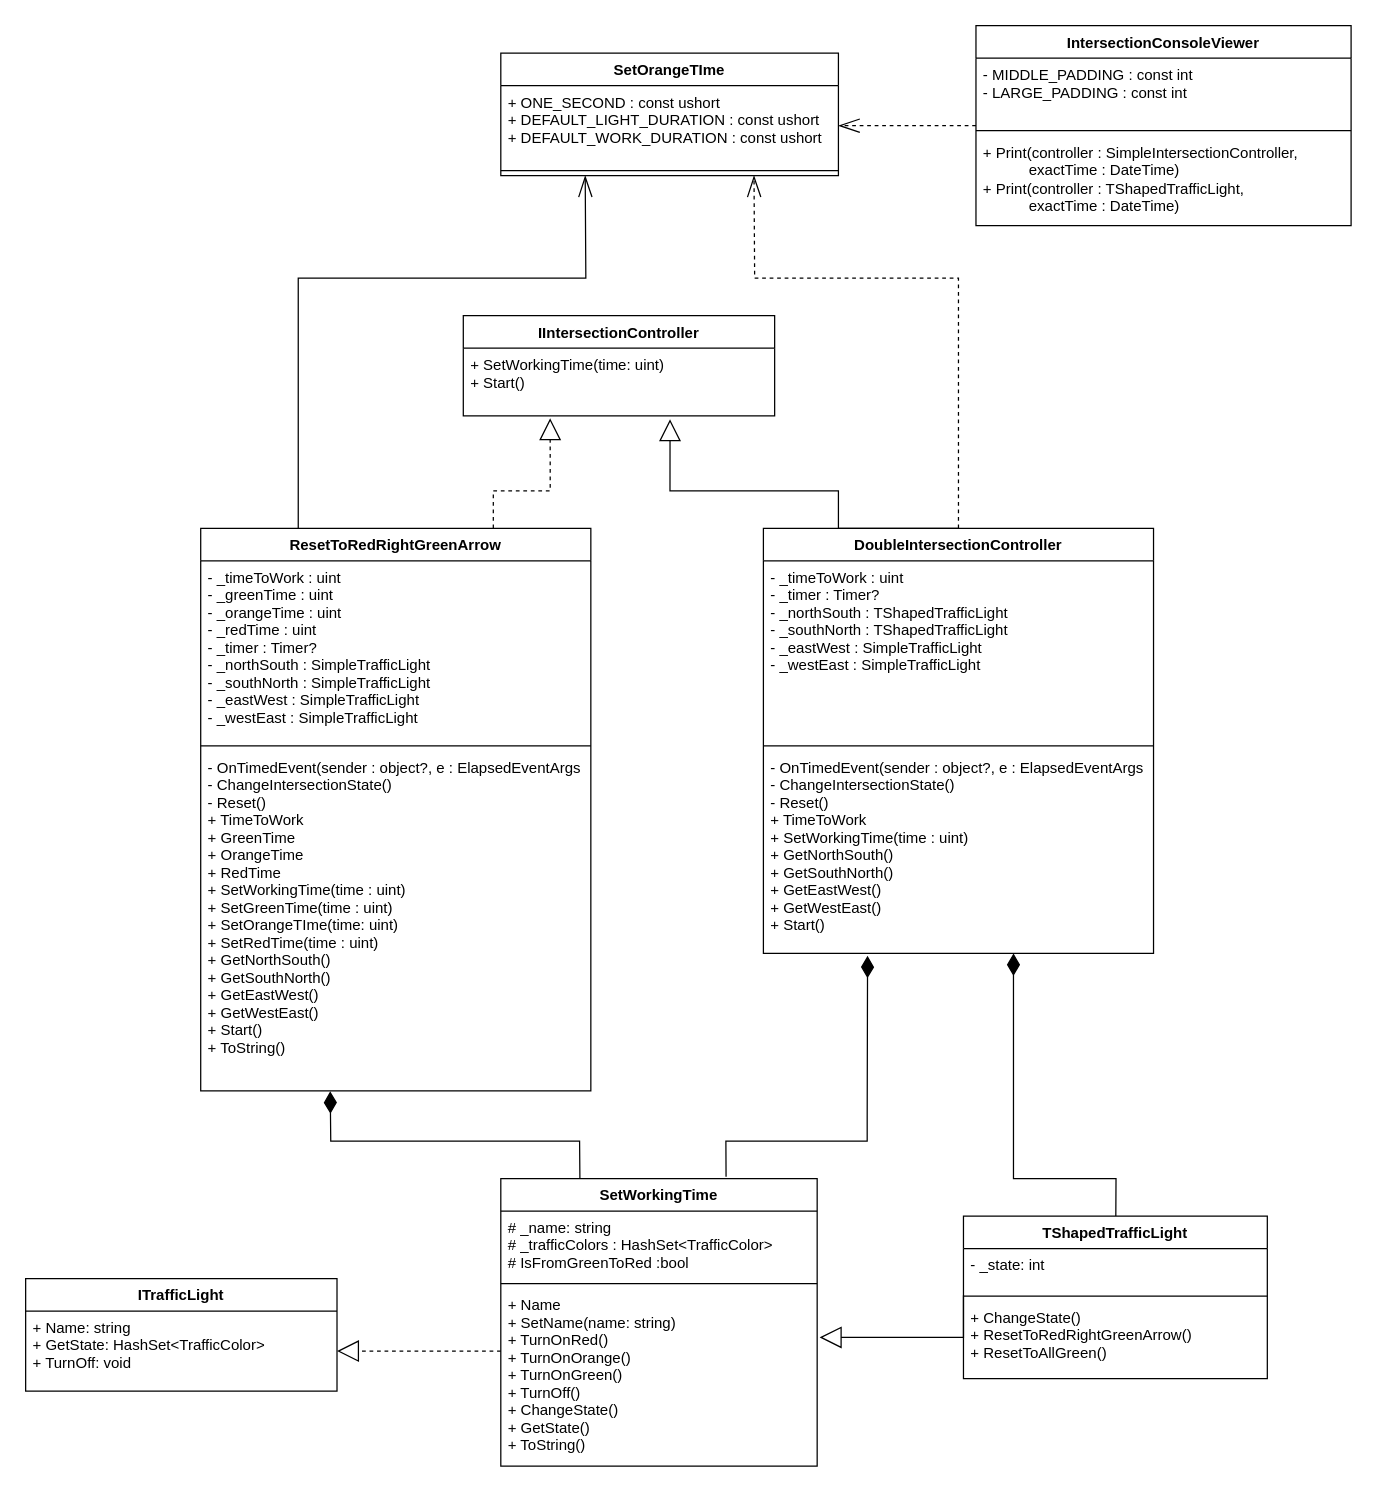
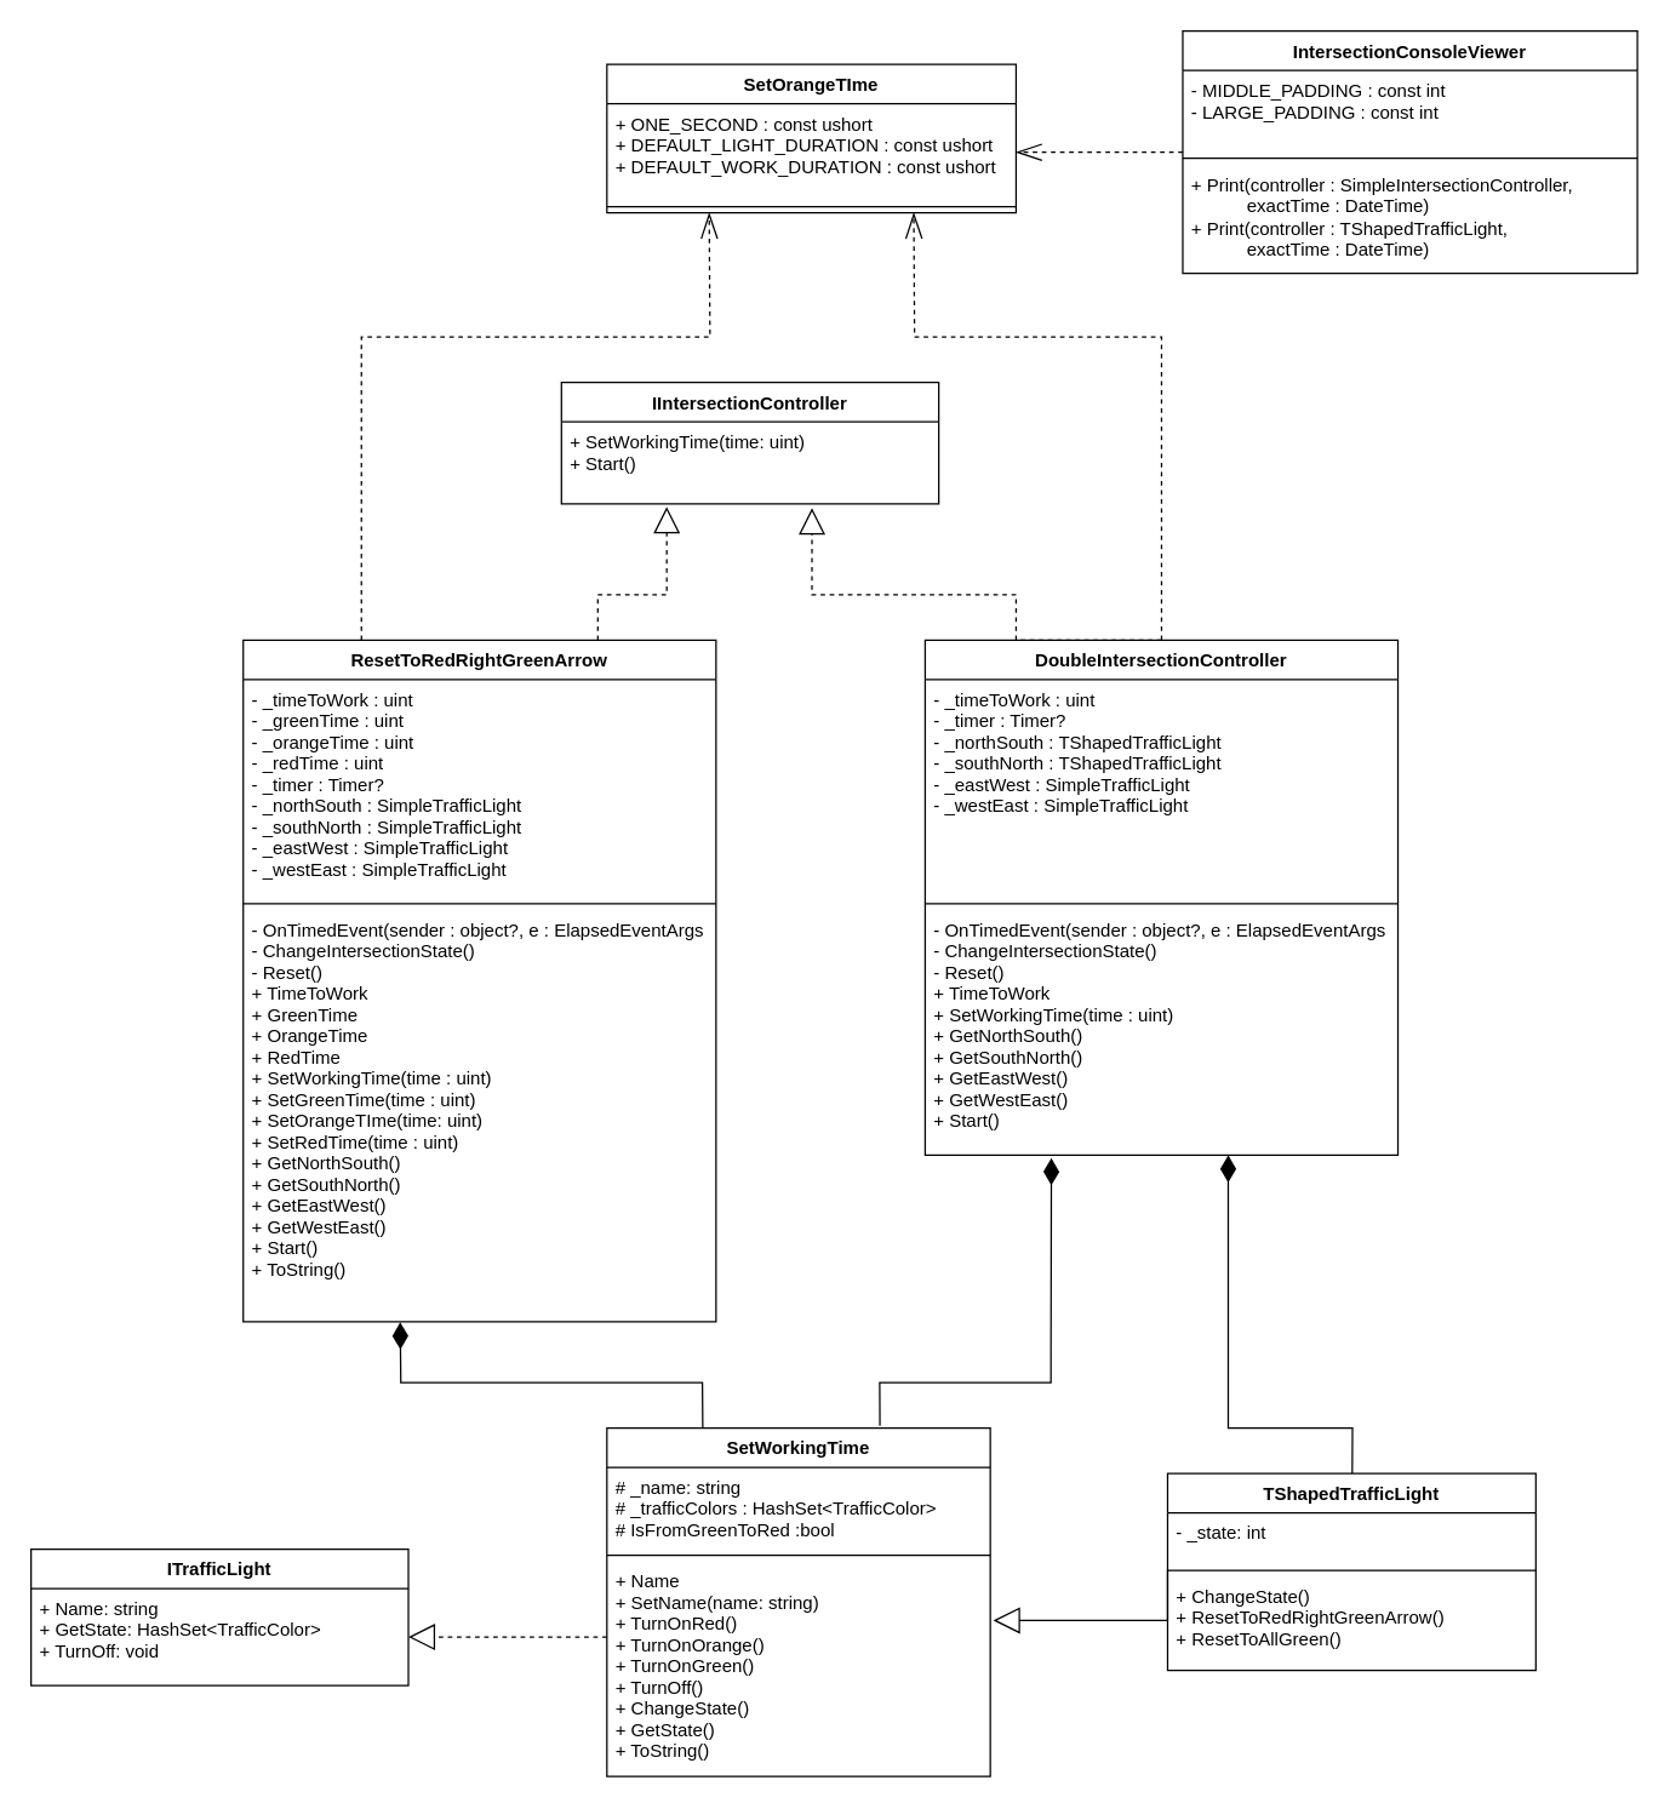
  <mxCell id="0" />
  <mxCell id="1" parent="0" />
  <mxCell id="2" style="edgeStyle=orthogonalEdgeStyle;rounded=0;orthogonalLoop=1;jettySize=auto;html=1;entryX=1;entryY=0.5;entryDx=0;entryDy=0;endArrow=block;endFill=0;dashed=1;strokeWidth=1;endSize=15;" edge="1" parent="1" source="5" target="10"><mxGeometry relative="1" as="geometry"><Array as="points"><mxPoint x="340" y="1080" /><mxPoint x="340" y="1080" /></Array></mxGeometry></mxCell>
  <mxCell id="3" style="edgeStyle=none;rounded=0;orthogonalLoop=1;jettySize=auto;html=1;entryX=0.332;entryY=1.001;entryDx=0;entryDy=0;entryPerimeter=0;endArrow=diamondThin;endFill=1;endSize=15;strokeWidth=1;exitX=0.25;exitY=0;exitDx=0;exitDy=0;" edge="1" parent="1" source="5" target="24"><mxGeometry relative="1" as="geometry"><Array as="points"><mxPoint x="463" y="912" /><mxPoint x="430" y="912" /><mxPoint x="264" y="912" /></Array></mxGeometry></mxCell>
  <mxCell id="4" style="edgeStyle=none;rounded=0;orthogonalLoop=1;jettySize=auto;html=1;entryX=0.267;entryY=1.012;entryDx=0;entryDy=0;entryPerimeter=0;endArrow=diamondThin;endFill=1;endSize=15;strokeWidth=1;exitX=0.712;exitY=-0.006;exitDx=0;exitDy=0;exitPerimeter=0;" edge="1" parent="1" source="5" target="30"><mxGeometry relative="1" as="geometry"><mxPoint x="560" y="912" as="sourcePoint" /><Array as="points"><mxPoint x="580" y="912" /><mxPoint x="600" y="912" /><mxPoint x="693" y="912" /><mxPoint x="693" y="892" /></Array></mxGeometry></mxCell>
  <mxCell id="5" value="SetWorkingTime" style="swimlane;fontStyle=1;align=center;verticalAlign=top;childLayout=stackLayout;horizontal=1;startSize=26;horizontalStack=0;resizeParent=1;resizeParentMax=0;resizeLast=0;collapsible=1;marginBottom=0;" vertex="1" parent="1"><mxGeometry x="400" y="942" width="253" height="230" as="geometry" /></mxCell>
  <mxCell id="6" value="# _name: string&#10;# _trafficColors : HashSet&lt;TrafficColor&gt;&#10;# IsFromGreenToRed :bool" style="text;strokeColor=none;fillColor=none;align=left;verticalAlign=top;spacingLeft=4;spacingRight=4;overflow=hidden;rotatable=0;points=[[0,0.5],[1,0.5]];portConstraint=eastwest;" vertex="1" parent="5"><mxGeometry y="26" width="253" height="54" as="geometry" /></mxCell>
  <mxCell id="7" value="" style="line;strokeWidth=1;fillColor=none;align=left;verticalAlign=middle;spacingTop=-1;spacingLeft=3;spacingRight=3;rotatable=0;labelPosition=right;points=[];portConstraint=eastwest;" vertex="1" parent="5"><mxGeometry y="80" width="253" height="8" as="geometry" /></mxCell>
  <mxCell id="8" value="+ Name&#10;+ SetName(name: string)&#10;+ TurnOnRed()&#10;+ TurnOnOrange()&#10;+ TurnOnGreen()&#10;+ TurnOff()&#10;+ ChangeState()&#10;+ GetState()&#10;+ ToString()" style="text;strokeColor=none;fillColor=none;align=left;verticalAlign=top;spacingLeft=4;spacingRight=4;overflow=hidden;rotatable=0;points=[[0,0.5],[1,0.5]];portConstraint=eastwest;" vertex="1" parent="5"><mxGeometry y="88" width="253" height="142" as="geometry" /></mxCell>
  <mxCell id="9" value="ITrafficLight" style="swimlane;fontStyle=1;align=center;verticalAlign=top;childLayout=stackLayout;horizontal=1;startSize=26;horizontalStack=0;resizeParent=1;resizeParentMax=0;resizeLast=0;collapsible=1;marginBottom=0;" vertex="1" parent="1"><mxGeometry x="20" y="1022" width="249" height="90" as="geometry" /></mxCell>
  <mxCell id="10" value="+ Name: string&#10;+ GetState: HashSet&lt;TrafficColor&gt;&#10;+ TurnOff: void" style="text;strokeColor=none;fillColor=none;align=left;verticalAlign=top;spacingLeft=4;spacingRight=4;overflow=hidden;rotatable=0;points=[[0,0.5],[1,0.5]];portConstraint=eastwest;" vertex="1" parent="9"><mxGeometry y="26" width="249" height="64" as="geometry" /></mxCell>
  <mxCell id="11" style="edgeStyle=orthogonalEdgeStyle;rounded=0;orthogonalLoop=1;jettySize=auto;html=1;endArrow=block;endFill=0;endSize=15;strokeWidth=1;entryX=1.008;entryY=0.275;entryDx=0;entryDy=0;exitX=0;exitY=1.099;exitDx=0;exitDy=0;exitPerimeter=0;entryPerimeter=0;" edge="1" parent="1" source="14" target="8"><mxGeometry relative="1" as="geometry"><mxPoint x="186.5" y="1372" as="targetPoint" /><mxPoint x="800" y="1075" as="sourcePoint" /><Array as="points"><mxPoint x="770" y="1069" /></Array></mxGeometry></mxCell>
  <mxCell id="12" style="edgeStyle=none;rounded=0;orthogonalLoop=1;jettySize=auto;html=1;entryX=0.641;entryY=1;entryDx=0;entryDy=0;entryPerimeter=0;endArrow=diamondThin;endFill=1;endSize=15;strokeWidth=1;" edge="1" parent="1" source="13" target="30"><mxGeometry relative="1" as="geometry"><Array as="points"><mxPoint x="892" y="942" /><mxPoint x="810" y="942" /></Array></mxGeometry></mxCell>
  <mxCell id="13" value="TShapedTrafficLight" style="swimlane;fontStyle=1;align=center;verticalAlign=top;childLayout=stackLayout;horizontal=1;startSize=26;horizontalStack=0;resizeParent=1;resizeParentMax=0;resizeLast=0;collapsible=1;marginBottom=0;" vertex="1" parent="1"><mxGeometry x="770" y="972" width="243" height="130" as="geometry" /></mxCell>
  <mxCell id="14" value="- _state: int" style="text;strokeColor=none;fillColor=none;align=left;verticalAlign=top;spacingLeft=4;spacingRight=4;overflow=hidden;rotatable=0;points=[[0,0.5],[1,0.5]];portConstraint=eastwest;" vertex="1" parent="13"><mxGeometry y="26" width="243" height="34" as="geometry" /></mxCell>
  <mxCell id="15" value="" style="line;strokeWidth=1;fillColor=none;align=left;verticalAlign=middle;spacingTop=-1;spacingLeft=3;spacingRight=3;rotatable=0;labelPosition=right;points=[];portConstraint=eastwest;" vertex="1" parent="13"><mxGeometry y="60" width="243" height="8" as="geometry" /></mxCell>
  <mxCell id="16" value="+ ChangeState()&#10;+ ResetToRedRightGreenArrow()&#10;+ ResetToAllGreen()" style="text;strokeColor=none;fillColor=none;align=left;verticalAlign=top;spacingLeft=4;spacingRight=4;overflow=hidden;rotatable=0;points=[[0,0.5],[1,0.5]];portConstraint=eastwest;" vertex="1" parent="13"><mxGeometry y="68" width="243" height="62" as="geometry" /></mxCell>
  <mxCell id="17" value="IIntersectionController" style="swimlane;fontStyle=1;align=center;verticalAlign=top;childLayout=stackLayout;horizontal=1;startSize=26;horizontalStack=0;resizeParent=1;resizeParentMax=0;resizeLast=0;collapsible=1;marginBottom=0;" vertex="1" parent="1"><mxGeometry x="370" y="252" width="249" height="80" as="geometry" /></mxCell>
  <mxCell id="18" value="+ SetWorkingTime(time: uint)&#10;+ Start()" style="text;strokeColor=none;fillColor=none;align=left;verticalAlign=top;spacingLeft=4;spacingRight=4;overflow=hidden;rotatable=0;points=[[0,0.5],[1,0.5]];portConstraint=eastwest;" vertex="1" parent="17"><mxGeometry y="26" width="249" height="54" as="geometry" /></mxCell>
  <mxCell id="19" style="edgeStyle=orthogonalEdgeStyle;rounded=0;orthogonalLoop=1;jettySize=auto;html=1;entryX=0.279;entryY=1.037;entryDx=0;entryDy=0;entryPerimeter=0;endArrow=block;endFill=0;endSize=15;strokeWidth=1;dashed=1;exitX=0.75;exitY=0;exitDx=0;exitDy=0;" edge="1" parent="1" source="21" target="18"><mxGeometry relative="1" as="geometry"><Array as="points"><mxPoint x="394" y="392" /><mxPoint x="440" y="392" /></Array></mxGeometry></mxCell>
- <mxCell id="20" style="edgeStyle=none;rounded=0;orthogonalLoop=1;jettySize=auto;html=1;entryX=0.25;entryY=1;entryDx=0;entryDy=0;dashed=0;endArrow=openThin;endFill=0;endSize=15;strokeWidth=1;exitX=0.25;exitY=0;exitDx=0;exitDy=0;" edge="1" parent="1" source="21" target="31"><mxGeometry relative="1" as="geometry"><mxPoint x="140" y="452" as="sourcePoint" /><Array as="points"><mxPoint x="238" y="222" /><mxPoint x="468" y="222" /></Array></mxGeometry></mxCell>
+ <mxCell id="20" style="edgeStyle=none;rounded=0;orthogonalLoop=1;jettySize=auto;html=1;entryX=0.25;entryY=1;entryDx=0;entryDy=0;dashed=1;endArrow=openThin;endFill=0;endSize=15;strokeWidth=1;exitX=0.25;exitY=0;exitDx=0;exitDy=0;" edge="1" parent="1" source="21" target="31"><mxGeometry relative="1" as="geometry"><mxPoint x="140" y="452" as="sourcePoint" /><Array as="points"><mxPoint x="238" y="222" /><mxPoint x="468" y="222" /></Array></mxGeometry></mxCell>
  <mxCell id="21" value="ResetToRedRightGreenArrow" style="swimlane;fontStyle=1;align=center;verticalAlign=top;childLayout=stackLayout;horizontal=1;startSize=26;horizontalStack=0;resizeParent=1;resizeParentMax=0;resizeLast=0;collapsible=1;marginBottom=0;" vertex="1" parent="1"><mxGeometry x="160" y="422" width="312" height="450" as="geometry" /></mxCell>
  <mxCell id="22" value="- _timeToWork : uint&#10;- _greenTime : uint&#10;- _orangeTime : uint&#10;- _redTime : uint&#10;- _timer : Timer?&#10;- _northSouth : SimpleTrafficLight&#10;- _southNorth : SimpleTrafficLight&#10;- _eastWest : SimpleTrafficLight &#10;- _westEast : SimpleTrafficLight" style="text;strokeColor=none;fillColor=none;align=left;verticalAlign=top;spacingLeft=4;spacingRight=4;overflow=hidden;rotatable=0;points=[[0,0.5],[1,0.5]];portConstraint=eastwest;" vertex="1" parent="21"><mxGeometry y="26" width="312" height="144" as="geometry" /></mxCell>
  <mxCell id="23" value="" style="line;strokeWidth=1;fillColor=none;align=left;verticalAlign=middle;spacingTop=-1;spacingLeft=3;spacingRight=3;rotatable=0;labelPosition=right;points=[];portConstraint=eastwest;" vertex="1" parent="21"><mxGeometry y="170" width="312" height="8" as="geometry" /></mxCell>
  <mxCell id="24" value="- OnTimedEvent(sender : object?, e : ElapsedEventArgs&#10;- ChangeIntersectionState()&#10;- Reset()&#10;+ TimeToWork&#10;+ GreenTime&#10;+ OrangeTime&#10;+ RedTime&#10;+ SetWorkingTime(time : uint)&#10;+ SetGreenTime(time : uint)&#10;+ SetOrangeTIme(time: uint)&#10;+ SetRedTime(time : uint)&#10;+ GetNorthSouth()&#10;+ GetSouthNorth()&#10;+ GetEastWest()&#10;+ GetWestEast()&#10;+ Start()&#10;+ ToString()&#10;&#10;" style="text;strokeColor=none;fillColor=none;align=left;verticalAlign=top;spacingLeft=4;spacingRight=4;overflow=hidden;rotatable=0;points=[[0,0.5],[1,0.5]];portConstraint=eastwest;" vertex="1" parent="21"><mxGeometry y="178" width="312" height="272" as="geometry" /></mxCell>
- <mxCell id="25" style="edgeStyle=orthogonalEdgeStyle;rounded=0;orthogonalLoop=1;jettySize=auto;html=1;entryX=0.664;entryY=1.052;entryDx=0;entryDy=0;entryPerimeter=0;dashed=0;endArrow=block;endFill=0;endSize=15;strokeWidth=1;exitX=0.5;exitY=0;exitDx=0;exitDy=0;" edge="1" parent="1" source="27" target="18"><mxGeometry relative="1" as="geometry"><Array as="points"><mxPoint x="766" y="422" /><mxPoint x="670" y="422" /><mxPoint x="670" y="392" /><mxPoint x="535" y="392" /></Array></mxGeometry></mxCell>
+ <mxCell id="25" style="edgeStyle=orthogonalEdgeStyle;rounded=0;orthogonalLoop=1;jettySize=auto;html=1;entryX=0.664;entryY=1.052;entryDx=0;entryDy=0;entryPerimeter=0;dashed=1;endArrow=block;endFill=0;endSize=15;strokeWidth=1;exitX=0.5;exitY=0;exitDx=0;exitDy=0;" edge="1" parent="1" source="27" target="18"><mxGeometry relative="1" as="geometry"><Array as="points"><mxPoint x="766" y="422" /><mxPoint x="670" y="422" /><mxPoint x="670" y="392" /><mxPoint x="535" y="392" /></Array></mxGeometry></mxCell>
  <mxCell id="26" style="edgeStyle=none;rounded=0;orthogonalLoop=1;jettySize=auto;html=1;entryX=0.75;entryY=1;entryDx=0;entryDy=0;dashed=1;endArrow=openThin;endFill=0;endSize=15;strokeWidth=1;" edge="1" parent="1" source="27" target="31"><mxGeometry relative="1" as="geometry"><Array as="points"><mxPoint x="766" y="222" /><mxPoint x="603" y="222" /></Array></mxGeometry></mxCell>
  <mxCell id="27" value="DoubleIntersectionController" style="swimlane;fontStyle=1;align=center;verticalAlign=top;childLayout=stackLayout;horizontal=1;startSize=26;horizontalStack=0;resizeParent=1;resizeParentMax=0;resizeLast=0;collapsible=1;marginBottom=0;" vertex="1" parent="1"><mxGeometry x="610" y="422" width="312" height="340" as="geometry" /></mxCell>
  <mxCell id="28" value="- _timeToWork : uint&#10;- _timer : Timer?&#10;- _northSouth : TShapedTrafficLight&#10;- _southNorth : TShapedTrafficLight&#10;- _eastWest : SimpleTrafficLight &#10;- _westEast : SimpleTrafficLight" style="text;strokeColor=none;fillColor=none;align=left;verticalAlign=top;spacingLeft=4;spacingRight=4;overflow=hidden;rotatable=0;points=[[0,0.5],[1,0.5]];portConstraint=eastwest;" vertex="1" parent="27"><mxGeometry y="26" width="312" height="144" as="geometry" /></mxCell>
  <mxCell id="29" value="" style="line;strokeWidth=1;fillColor=none;align=left;verticalAlign=middle;spacingTop=-1;spacingLeft=3;spacingRight=3;rotatable=0;labelPosition=right;points=[];portConstraint=eastwest;" vertex="1" parent="27"><mxGeometry y="170" width="312" height="8" as="geometry" /></mxCell>
  <mxCell id="30" value="- OnTimedEvent(sender : object?, e : ElapsedEventArgs&#10;- ChangeIntersectionState()&#10;- Reset()&#10;+ TimeToWork&#10;+ SetWorkingTime(time : uint)&#10;+ GetNorthSouth()&#10;+ GetSouthNorth()&#10;+ GetEastWest()&#10;+ GetWestEast()&#10;+ Start()&#10;" style="text;strokeColor=none;fillColor=none;align=left;verticalAlign=top;spacingLeft=4;spacingRight=4;overflow=hidden;rotatable=0;points=[[0,0.5],[1,0.5]];portConstraint=eastwest;" vertex="1" parent="27"><mxGeometry y="178" width="312" height="162" as="geometry" /></mxCell>
  <mxCell id="31" value="SetOrangeTIme" style="swimlane;fontStyle=1;align=center;verticalAlign=top;childLayout=stackLayout;horizontal=1;startSize=26;horizontalStack=0;resizeParent=1;resizeParentMax=0;resizeLast=0;collapsible=1;marginBottom=0;" vertex="1" parent="1"><mxGeometry x="400" y="42" width="270" height="98" as="geometry" /></mxCell>
  <mxCell id="32" value="+ ONE_SECOND : const ushort&#10;+ DEFAULT_LIGHT_DURATION : const ushort&#10;+ DEFAULT_WORK_DURATION : const ushort&#10;" style="text;strokeColor=none;fillColor=none;align=left;verticalAlign=top;spacingLeft=4;spacingRight=4;overflow=hidden;rotatable=0;points=[[0,0.5],[1,0.5]];portConstraint=eastwest;" vertex="1" parent="31"><mxGeometry y="26" width="270" height="64" as="geometry" /></mxCell>
  <mxCell id="33" value="" style="line;strokeWidth=1;fillColor=none;align=left;verticalAlign=middle;spacingTop=-1;spacingLeft=3;spacingRight=3;rotatable=0;labelPosition=right;points=[];portConstraint=eastwest;" vertex="1" parent="31"><mxGeometry y="90" width="270" height="8" as="geometry" /></mxCell>
  <mxCell id="34" style="edgeStyle=none;rounded=0;orthogonalLoop=1;jettySize=auto;html=1;entryX=1;entryY=0.5;entryDx=0;entryDy=0;endArrow=openThin;endFill=0;endSize=15;strokeWidth=1;dashed=1;" edge="1" parent="1" source="35" target="32"><mxGeometry relative="1" as="geometry" /></mxCell>
  <mxCell id="35" value="IntersectionConsoleViewer" style="swimlane;fontStyle=1;align=center;verticalAlign=top;childLayout=stackLayout;horizontal=1;startSize=26;horizontalStack=0;resizeParent=1;resizeParentMax=0;resizeLast=0;collapsible=1;marginBottom=0;" vertex="1" parent="1"><mxGeometry x="780" y="20" width="300" height="160" as="geometry" /></mxCell>
  <mxCell id="36" value="- MIDDLE_PADDING : const int&#10;- LARGE_PADDING : const int" style="text;strokeColor=none;fillColor=none;align=left;verticalAlign=top;spacingLeft=4;spacingRight=4;overflow=hidden;rotatable=0;points=[[0,0.5],[1,0.5]];portConstraint=eastwest;" vertex="1" parent="35"><mxGeometry y="26" width="300" height="54" as="geometry" /></mxCell>
  <mxCell id="37" value="" style="line;strokeWidth=1;fillColor=none;align=left;verticalAlign=middle;spacingTop=-1;spacingLeft=3;spacingRight=3;rotatable=0;labelPosition=right;points=[];portConstraint=eastwest;" vertex="1" parent="35"><mxGeometry y="80" width="300" height="8" as="geometry" /></mxCell>
  <mxCell id="38" value="+ Print(controller : SimpleIntersectionController, &lt;br&gt;&amp;nbsp; &amp;nbsp; &amp;nbsp; &amp;nbsp; &amp;nbsp; &amp;nbsp;exactTime : DateTime)&lt;br&gt;+ Print(controller : TShapedTrafficLight,&amp;nbsp;&lt;br&gt;&amp;nbsp; &amp;nbsp; &amp;nbsp; &amp;nbsp; &amp;nbsp; &amp;nbsp;exactTime : DateTime)" style="text;strokeColor=none;fillColor=none;align=left;verticalAlign=top;spacingLeft=4;spacingRight=4;overflow=hidden;rotatable=0;points=[[0,0.5],[1,0.5]];portConstraint=eastwest;html=1;" vertex="1" parent="35"><mxGeometry y="88" width="300" height="72" as="geometry" /></mxCell>
